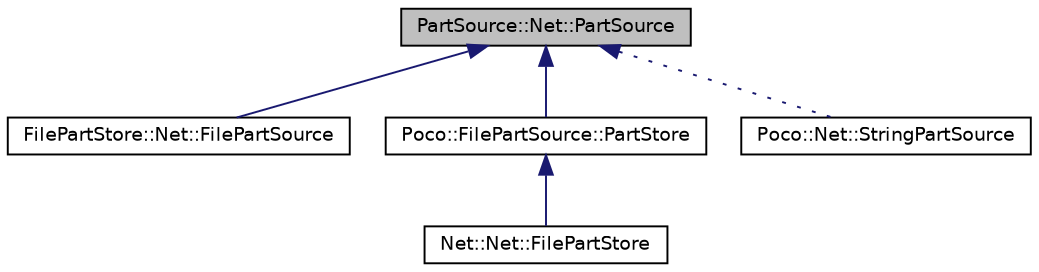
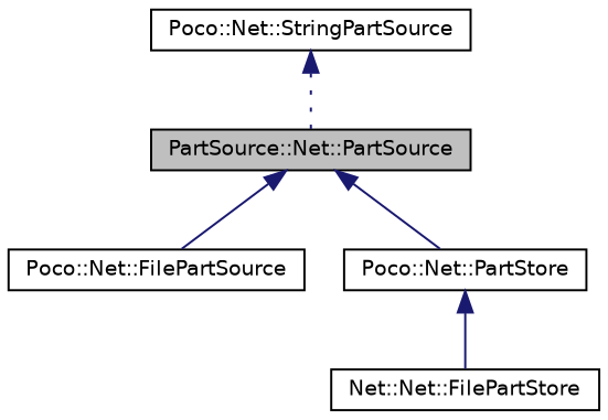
  digraph {
    node [color=black fillcolor=white fontname=Helvetica fontsize=10 shape=record style=filled]
    edge [color=midnightblue dir=back fontname=Helvetica fontsize=10 labelfontname=Helvetica labelfontsize=10 style=solid]
    n1 [fillcolor=grey75 fontcolor=black height=0.2 label="PartSource::Net::PartSource" width=0.4]
-   n2 [height=0.2 label="FilePartStore::Net::FilePartSource" width=0.4]
-   n3 [height=0.2 label="Poco::FilePartSource::PartStore" width=0.4]
+   n2 [height=0.2 label="Poco::Net::FilePartSource" width=0.4]
+   n3 [height=0.2 label="Poco::Net::PartStore" width=0.4]
    n4 [height=0.2 label="Poco::Net::StringPartSource" width=0.4]
    n5 [height=0.2 label="Net::Net::FilePartStore" width=0.4]
    n1 -> n2
    n1 -> n3
-   n1 -> n4 [style=dotted]
+   n4 -> n1 [style=dotted]
    n3 -> n5
  }
